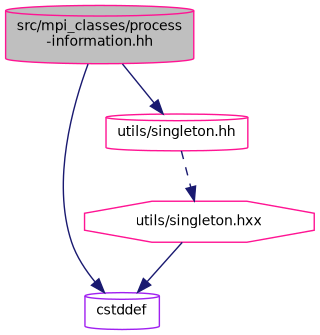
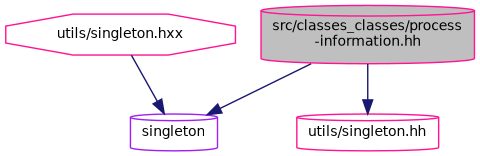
  digraph {
    node [color=deeppink fillcolor=white fontname=Helvetica fontsize=10 shape=cylinder style=filled]
    edge [color=midnightblue fontname=Helvetica fontsize=10 labelfontname=Helvetica labelfontsize=10 style=solid]
-   n1 [fillcolor=grey75 fontcolor=black height=0.2 label="src/mpi_classes/process\l-information.hh" width=0.4]
-   n2 [color=purple height=0.2 label=cstddef width=0.4]
+   n1 [fillcolor=grey75 fontcolor=black height=0.2 label="src/classes_classes/process\l-information.hh" width=0.4]
+   n2 [color=purple height=0.2 label=singleton width=0.4]
    n3 [height=0.2 label="utils/singleton.hh" width=0.4]
    n4 [height=0.2 label="utils/singleton.hxx" shape=octagon width=0.4]
    n1 -> n2
    n1 -> n3
-   n3 -> n4 [style=dashed]
    n4 -> n2
  }
